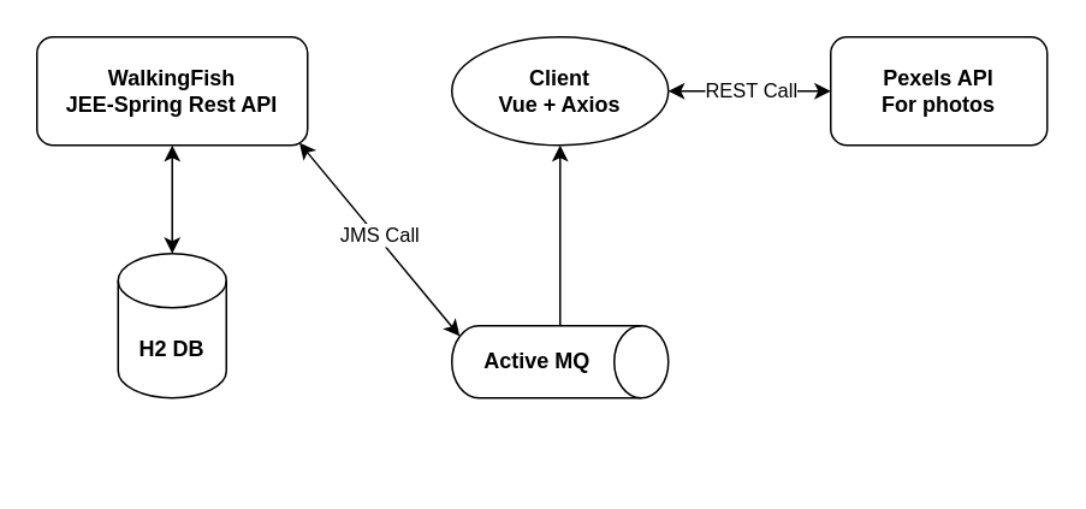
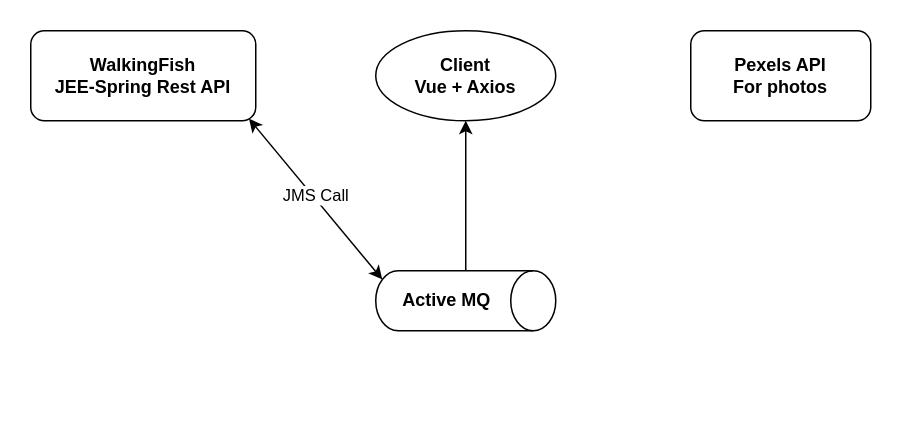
  <mxCell id="0" />
  <mxCell id="1" parent="0" />
- <mxCell id="2" style="edgeStyle=orthogonalEdgeStyle;rounded=0;orthogonalLoop=1;jettySize=auto;html=1;entryX=0.5;entryY=0;entryDx=0;entryDy=0;entryPerimeter=0;startArrow=classic;startFill=1;" edge="1" parent="1" source="5" target="6"><mxGeometry relative="1" as="geometry" /></mxCell>
  <mxCell id="3" style="rounded=0;orthogonalLoop=1;jettySize=auto;html=1;entryX=0.145;entryY=1;entryDx=0;entryDy=-4.35;entryPerimeter=0;exitX=0.97;exitY=0.978;exitDx=0;exitDy=0;exitPerimeter=0;startArrow=classic;startFill=1;" edge="1" parent="1" source="5" target="7"><mxGeometry relative="1" as="geometry" /></mxCell>
  <mxCell id="4" value="JMS Call" style="edgeLabel;html=1;align=center;verticalAlign=middle;resizable=0;points=[];" vertex="1" connectable="0" parent="3"><mxGeometry x="-0.116" y="1" relative="1" as="geometry"><mxPoint x="4" y="4" as="offset" /></mxGeometry></mxCell>
  <mxCell id="5" value="WalkingFish&lt;br&gt;JEE-Spring Rest API" style="rounded=1;whiteSpace=wrap;html=1;fontStyle=1" vertex="1" parent="1"><mxGeometry x="20" y="20" width="150" height="60" as="geometry" /></mxCell>
- <mxCell id="6" value="H2 DB" style="shape=cylinder3;whiteSpace=wrap;html=1;boundedLbl=1;backgroundOutline=1;size=15;fontStyle=1" vertex="1" parent="1"><mxGeometry x="65" y="140" width="60" height="80" as="geometry" /></mxCell>
  <mxCell id="7" value="Active MQ" style="shape=cylinder3;whiteSpace=wrap;html=1;boundedLbl=1;backgroundOutline=1;size=15;rotation=90;fontStyle=1;horizontal=0;" vertex="1" parent="1"><mxGeometry x="290" y="140" width="40" height="120" as="geometry" /></mxCell>
- <mxCell id="8" style="edgeStyle=orthogonalEdgeStyle;rounded=0;orthogonalLoop=1;jettySize=auto;html=1;entryX=0;entryY=0.5;entryDx=0;entryDy=0;startArrow=classic;startFill=1;" edge="1" parent="1" source="11" target="12"><mxGeometry relative="1" as="geometry" /></mxCell>
- <mxCell id="9" value="REST Call" style="edgeLabel;html=1;align=center;verticalAlign=middle;resizable=0;points=[];" vertex="1" connectable="0" parent="8"><mxGeometry x="0.075" y="1" relative="1" as="geometry"><mxPoint x="-3" as="offset" /></mxGeometry></mxCell>
  <mxCell id="10" style="edgeStyle=orthogonalEdgeStyle;rounded=0;orthogonalLoop=1;jettySize=auto;html=1;entryX=0;entryY=0.5;entryDx=0;entryDy=0;entryPerimeter=0;startArrow=classic;startFill=1;endArrow=none;" edge="1" parent="1" source="11" target="7"><mxGeometry relative="1" as="geometry" /></mxCell>
  <mxCell id="11" value="Client&lt;br&gt;Vue + Axios" style="ellipse;whiteSpace=wrap;html=1;fontStyle=1;" vertex="1" parent="1"><mxGeometry x="250" y="20" width="120" height="60" as="geometry" /></mxCell>
  <mxCell id="12" value="Pexels API&lt;br&gt;For photos" style="rounded=1;whiteSpace=wrap;html=1;fontStyle=1" vertex="1" parent="1"><mxGeometry x="460" y="20" width="120" height="60" as="geometry" /></mxCell>
